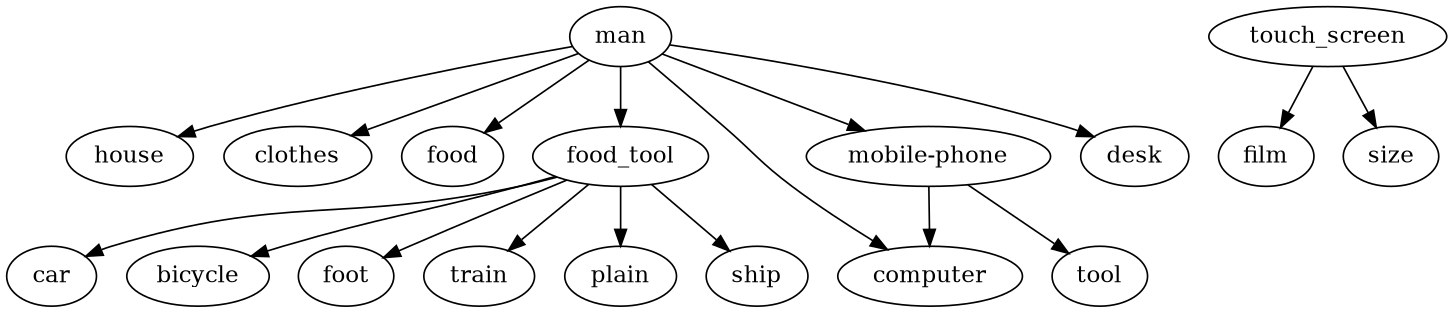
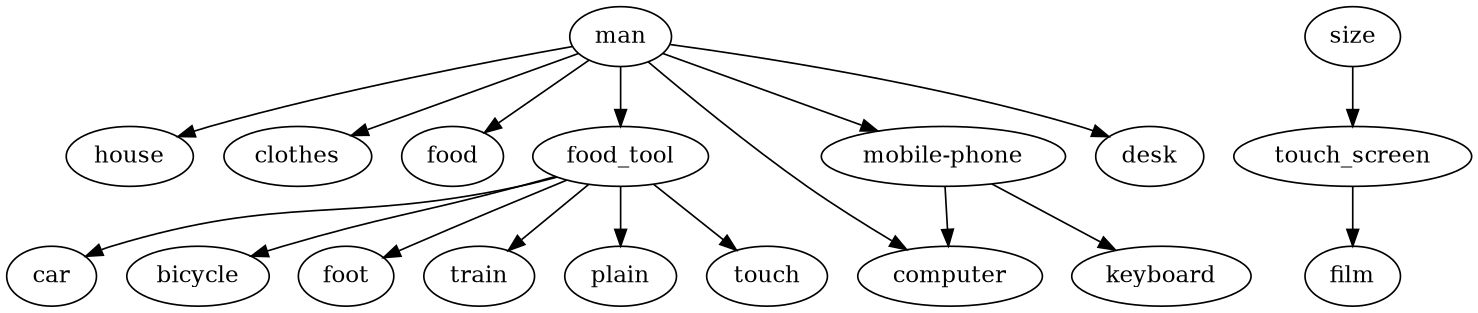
  digraph {
    man
    house
    clothes
    food
    n5 [label=food_tool]
    n6 [label="mobile-phone"]
    computer
    desk
    car
    bicycle
    n11 [label=foot]
    train
    plain
-   ship
-   keyboard [label=tool]
+   ship [label=touch]
+   keyboard
    touch_screen
    film
    size
    man -> house
    man -> clothes
    man -> food
    man -> n5
    man -> n6
    man -> computer
    man -> desk
    n5 -> car
    n5 -> bicycle
    n5 -> n11
    n5 -> train
    n5 -> plain
    n5 -> ship
    n6 -> computer
    n6 -> keyboard
    touch_screen -> film
-   touch_screen -> size
+   size -> touch_screen
  }
